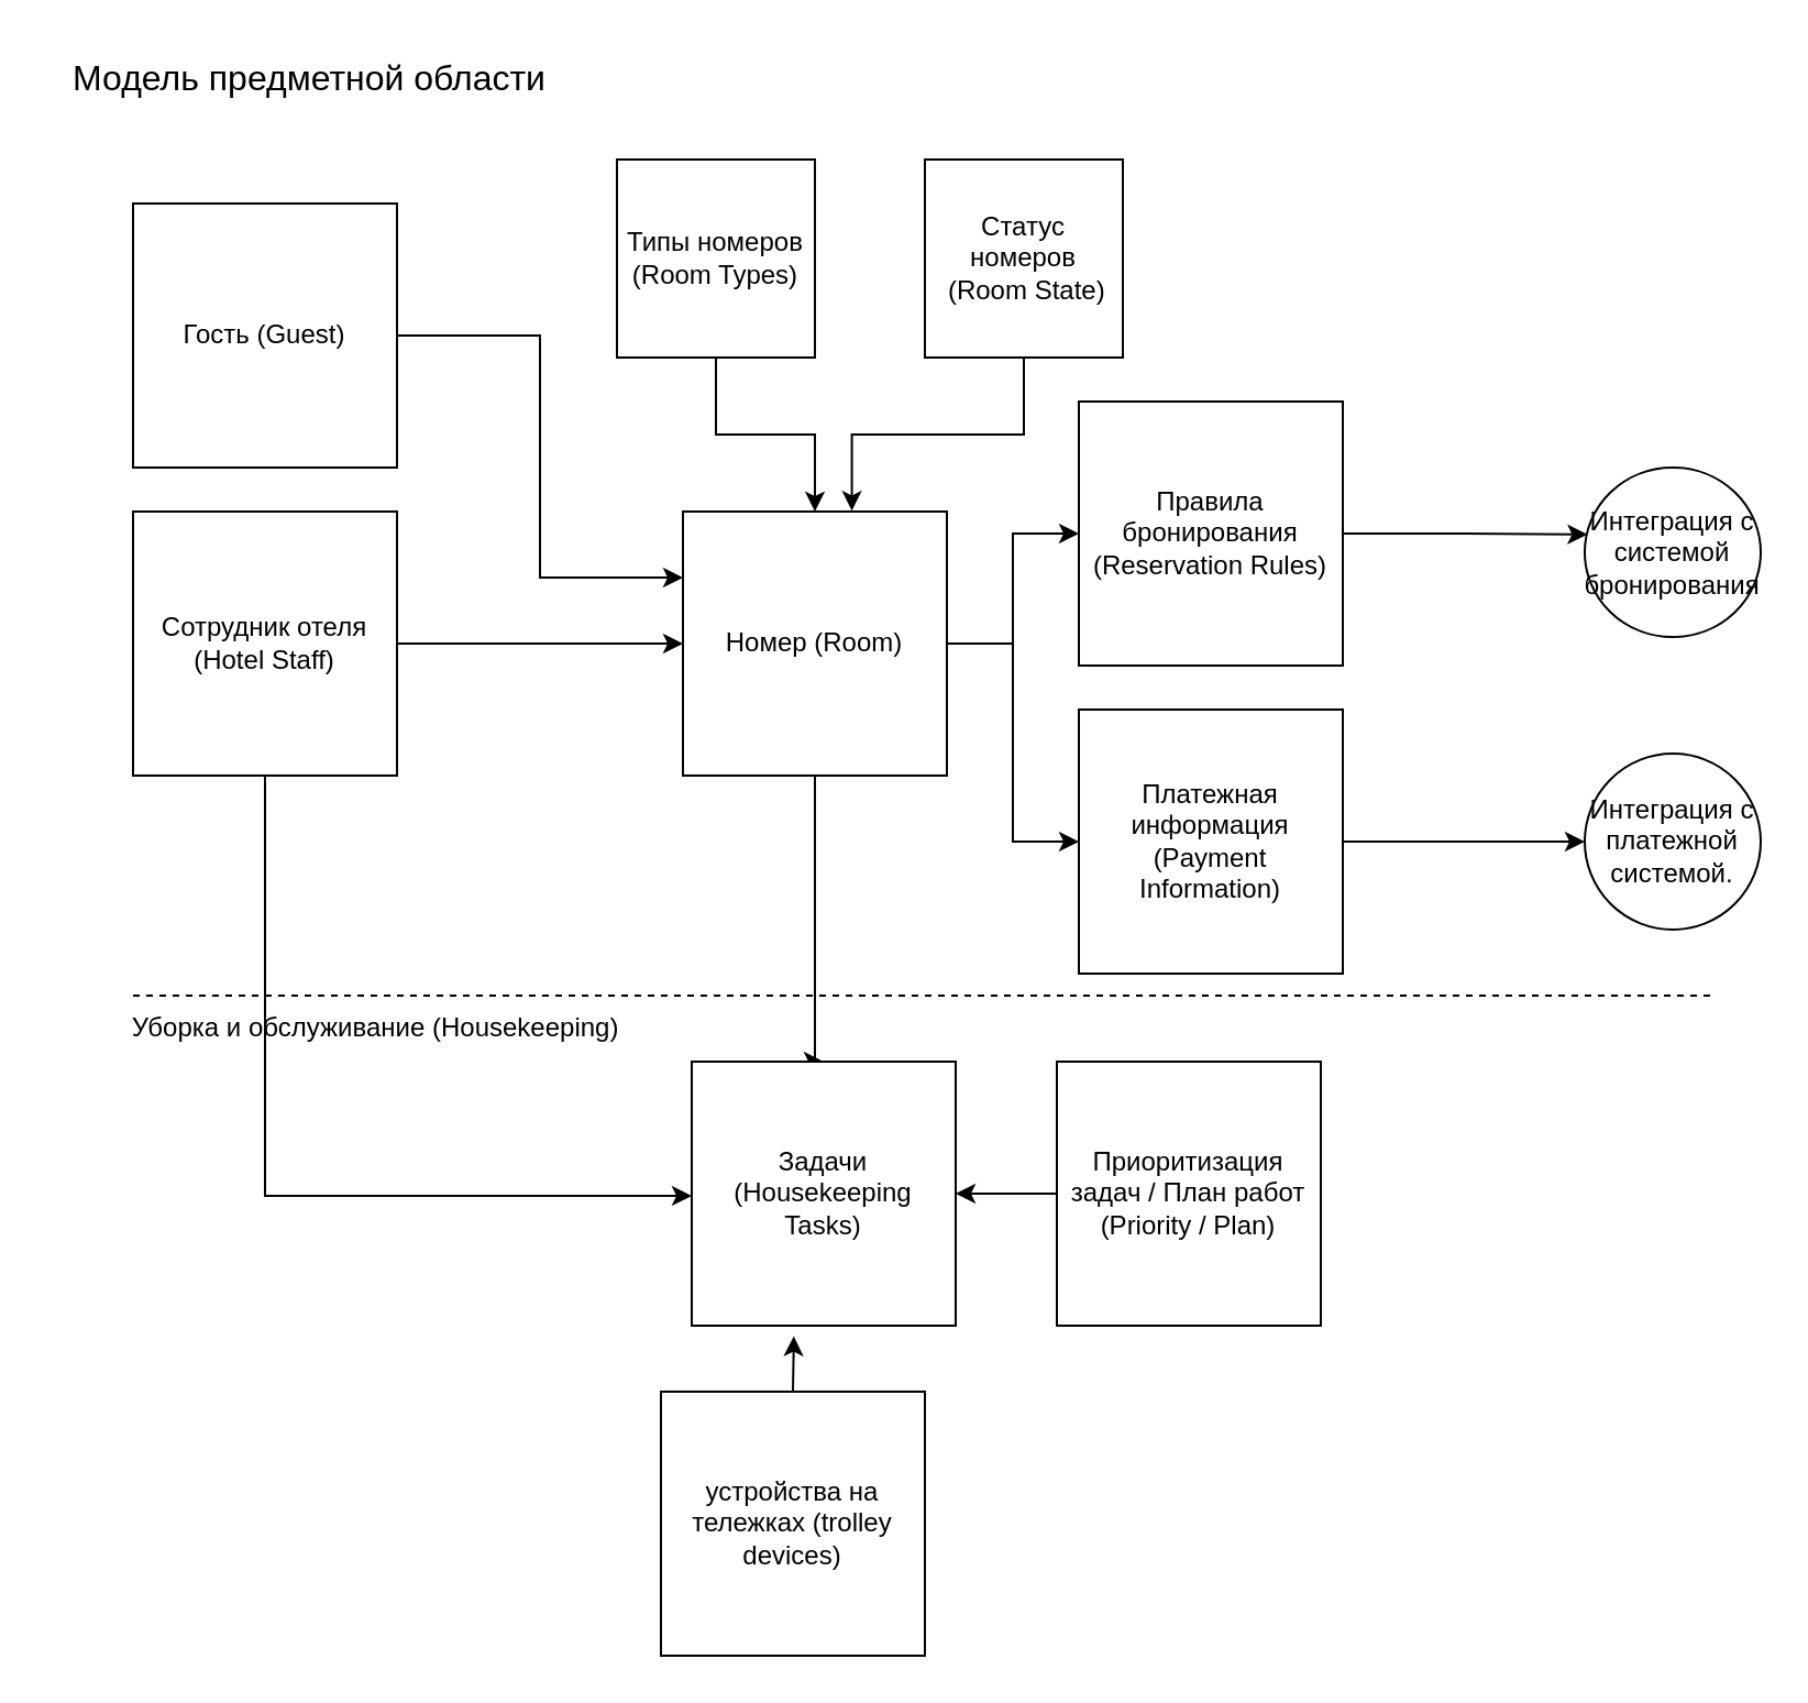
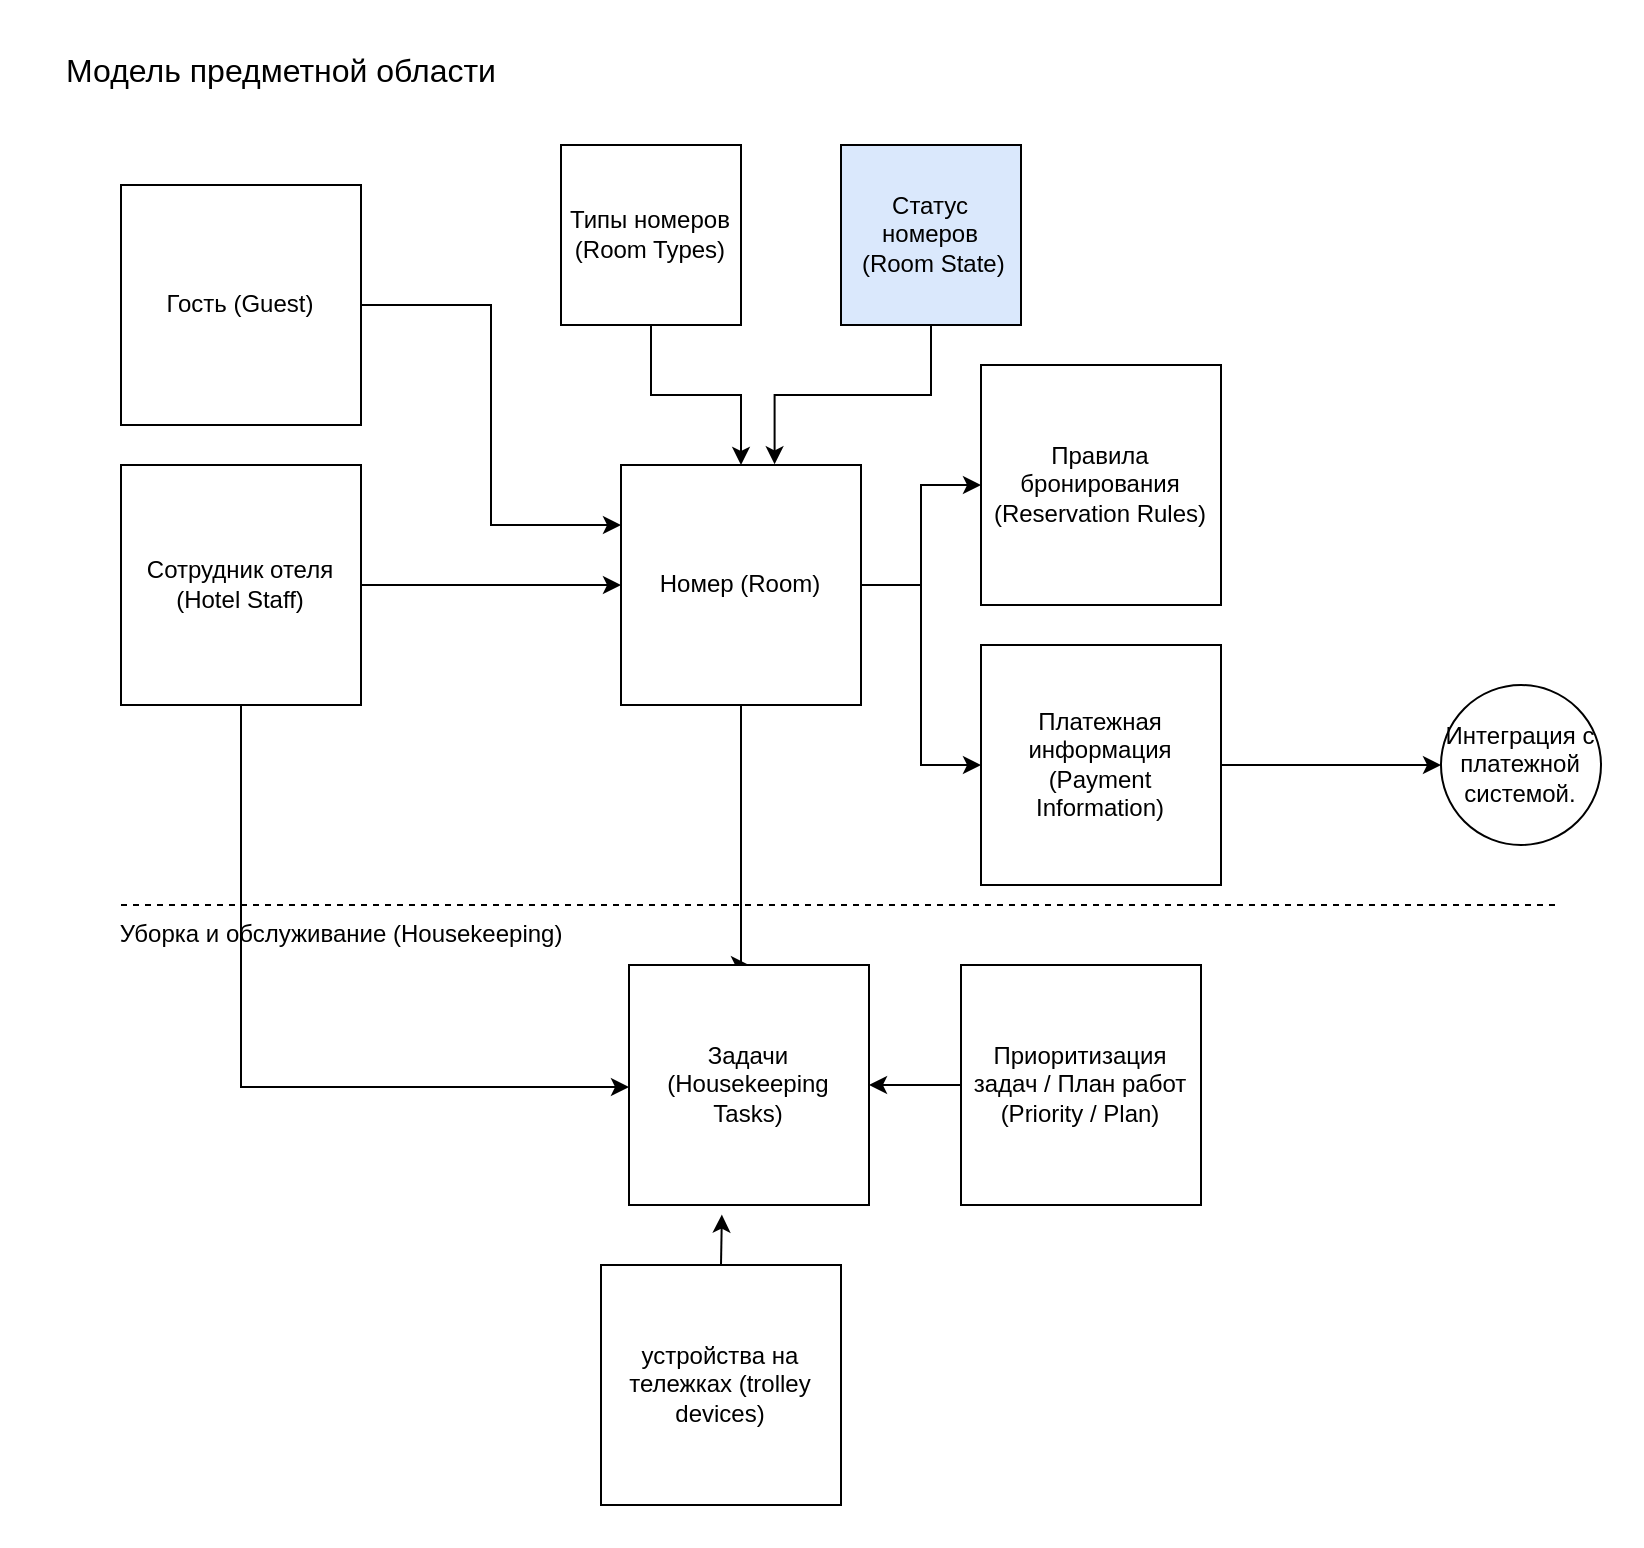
  <mxCell id="0" />
  <mxCell id="1" parent="0" />
  <mxCell id="2" style="edgeStyle=orthogonalEdgeStyle;rounded=0;orthogonalLoop=1;jettySize=auto;html=1;entryX=0;entryY=0.25;entryDx=0;entryDy=0;" parent="1" source="3" target="10" edge="1"><mxGeometry relative="1" as="geometry" /></mxCell>
  <mxCell id="3" value="Гость (Guest)" style="whiteSpace=wrap;html=1;aspect=fixed;" parent="1" vertex="1"><mxGeometry x="60" y="92" width="120" height="120" as="geometry" /></mxCell>
  <mxCell id="4" style="edgeStyle=orthogonalEdgeStyle;rounded=0;orthogonalLoop=1;jettySize=auto;html=1;entryX=0;entryY=0.5;entryDx=0;entryDy=0;" parent="1" source="6" target="10" edge="1"><mxGeometry relative="1" as="geometry" /></mxCell>
  <mxCell id="5" style="edgeStyle=orthogonalEdgeStyle;rounded=0;orthogonalLoop=1;jettySize=auto;html=1;entryX=0;entryY=0.75;entryDx=0;entryDy=0;" parent="1" edge="1"><mxGeometry relative="1" as="geometry"><mxPoint x="120" y="323" as="sourcePoint" /><mxPoint x="314" y="543" as="targetPoint" /><Array as="points"><mxPoint x="120" y="543" /></Array></mxGeometry></mxCell>
  <mxCell id="6" value="Сотрудник отеля (Hotel Staff)" style="whiteSpace=wrap;html=1;aspect=fixed;" parent="1" vertex="1"><mxGeometry x="60" y="232" width="120" height="120" as="geometry" /></mxCell>
  <mxCell id="7" style="edgeStyle=orthogonalEdgeStyle;rounded=0;orthogonalLoop=1;jettySize=auto;html=1;exitX=0.5;exitY=1;exitDx=0;exitDy=0;entryX=0.5;entryY=0;entryDx=0;entryDy=0;" parent="1" source="10" target="21" edge="1"><mxGeometry relative="1" as="geometry"><Array as="points"><mxPoint x="370" y="482" /></Array></mxGeometry></mxCell>
  <mxCell id="8" style="edgeStyle=orthogonalEdgeStyle;rounded=0;orthogonalLoop=1;jettySize=auto;html=1;exitX=1;exitY=0.5;exitDx=0;exitDy=0;" parent="1" source="10" target="16" edge="1"><mxGeometry relative="1" as="geometry" /></mxCell>
  <mxCell id="9" style="edgeStyle=orthogonalEdgeStyle;rounded=0;orthogonalLoop=1;jettySize=auto;html=1;exitX=1;exitY=0.5;exitDx=0;exitDy=0;entryX=0;entryY=0.5;entryDx=0;entryDy=0;" parent="1" source="10" target="18" edge="1"><mxGeometry relative="1" as="geometry" /></mxCell>
  <mxCell id="10" value="Номер (Room)" style="whiteSpace=wrap;html=1;aspect=fixed;" parent="1" vertex="1"><mxGeometry x="310" y="232" width="120" height="120" as="geometry" /></mxCell>
  <mxCell id="11" style="edgeStyle=orthogonalEdgeStyle;rounded=0;orthogonalLoop=1;jettySize=auto;html=1;entryX=1;entryY=0.5;entryDx=0;entryDy=0;" parent="1" source="12" target="21" edge="1"><mxGeometry relative="1" as="geometry" /></mxCell>
  <mxCell id="12" value="Приоритизация задач / План работ (Priority / Plan)" style="whiteSpace=wrap;html=1;aspect=fixed;" parent="1" vertex="1"><mxGeometry x="480" y="482" width="120" height="120" as="geometry" /></mxCell>
  <mxCell id="13" style="edgeStyle=orthogonalEdgeStyle;rounded=0;orthogonalLoop=1;jettySize=auto;html=1;" parent="1" source="14" target="10" edge="1"><mxGeometry relative="1" as="geometry" /></mxCell>
  <mxCell id="14" value="Типы номеров (Room Types)" style="whiteSpace=wrap;html=1;aspect=fixed;" parent="1" vertex="1"><mxGeometry x="280" y="72" width="90" height="90" as="geometry" /></mxCell>
  <mxCell id="15" style="edgeStyle=orthogonalEdgeStyle;rounded=0;orthogonalLoop=1;jettySize=auto;html=1;exitX=1;exitY=0.5;exitDx=0;exitDy=0;" parent="1" source="16" target="27" edge="1"><mxGeometry relative="1" as="geometry" /></mxCell>
  <mxCell id="16" value="Платежная информация (Payment Information)" style="whiteSpace=wrap;html=1;aspect=fixed;" parent="1" vertex="1"><mxGeometry x="490" y="322" width="120" height="120" as="geometry" /></mxCell>
- <mxCell id="17" style="edgeStyle=orthogonalEdgeStyle;rounded=0;orthogonalLoop=1;jettySize=auto;html=1;exitX=1;exitY=0.5;exitDx=0;exitDy=0;entryX=0.015;entryY=0.395;entryDx=0;entryDy=0;entryPerimeter=0;" parent="1" source="18" target="26" edge="1"><mxGeometry relative="1" as="geometry" /></mxCell>
  <mxCell id="18" value="Правила бронирования (Reservation Rules)" style="whiteSpace=wrap;html=1;aspect=fixed;" parent="1" vertex="1"><mxGeometry x="490" y="182" width="120" height="120" as="geometry" /></mxCell>
  <mxCell id="19" style="edgeStyle=orthogonalEdgeStyle;rounded=0;orthogonalLoop=1;jettySize=auto;html=1;exitX=0.5;exitY=0;exitDx=0;exitDy=0;entryX=0.387;entryY=1.04;entryDx=0;entryDy=0;entryPerimeter=0;" parent="1" source="20" target="21" edge="1"><mxGeometry relative="1" as="geometry" /></mxCell>
  <mxCell id="20" value="устройства на тележках (trolley devices)" style="whiteSpace=wrap;html=1;aspect=fixed;" parent="1" vertex="1"><mxGeometry x="300" y="632" width="120" height="120" as="geometry" /></mxCell>
  <mxCell id="21" value="Задачи (Housekeeping Tasks)" style="whiteSpace=wrap;html=1;aspect=fixed;" parent="1" vertex="1"><mxGeometry x="314" y="482" width="120" height="120" as="geometry" /></mxCell>
  <mxCell id="22" style="edgeStyle=orthogonalEdgeStyle;rounded=0;orthogonalLoop=1;jettySize=auto;html=1;entryX=0.64;entryY=-0.003;entryDx=0;entryDy=0;entryPerimeter=0;" parent="1" source="23" target="10" edge="1"><mxGeometry relative="1" as="geometry" /></mxCell>
- <mxCell id="23" value="Статус номеров&lt;br&gt;&amp;nbsp;(Room State)" style="whiteSpace=wrap;html=1;aspect=fixed;" parent="1" vertex="1"><mxGeometry x="420" y="72" width="90" height="90" as="geometry" /></mxCell>
+ <mxCell id="23" value="Статус номеров&lt;br&gt;&amp;nbsp;(Room State)" style="whiteSpace=wrap;html=1;aspect=fixed;fillColor=#dae8fc;" parent="1" vertex="1"><mxGeometry x="420" y="72" width="90" height="90" as="geometry" /></mxCell>
  <mxCell id="24" value="" style="endArrow=none;dashed=1;html=1;rounded=0;" parent="1" edge="1"><mxGeometry width="50" height="50" relative="1" as="geometry"><mxPoint x="60" y="452" as="sourcePoint" /><mxPoint x="780" y="452" as="targetPoint" /></mxGeometry></mxCell>
  <mxCell id="25" value="Уборка и обслуживание (Housekeeping)" style="text;html=1;align=center;verticalAlign=middle;resizable=0;points=[];autosize=1;strokeColor=none;fillColor=none;" parent="1" vertex="1"><mxGeometry x="50" y="452" width="240" height="30" as="geometry" /></mxCell>
- <mxCell id="26" value="Интеграция с системой бронирования" style="ellipse;whiteSpace=wrap;html=1;aspect=fixed;" parent="1" vertex="1"><mxGeometry x="720" y="212" width="80" height="77" as="geometry" /></mxCell>
  <mxCell id="27" value="Интеграция с платежной системой." style="ellipse;whiteSpace=wrap;html=1;aspect=fixed;" parent="1" vertex="1"><mxGeometry x="720" y="342" width="80" height="80" as="geometry" /></mxCell>
  <mxCell id="28" value="Модель предметной области" style="text;html=1;align=center;verticalAlign=middle;resizable=0;points=[];autosize=1;strokeColor=none;fillColor=none;fontSize=16;" vertex="1" parent="1"><mxGeometry y="20" width="240" height="30" as="geometry" x="20" /></mxCell>
